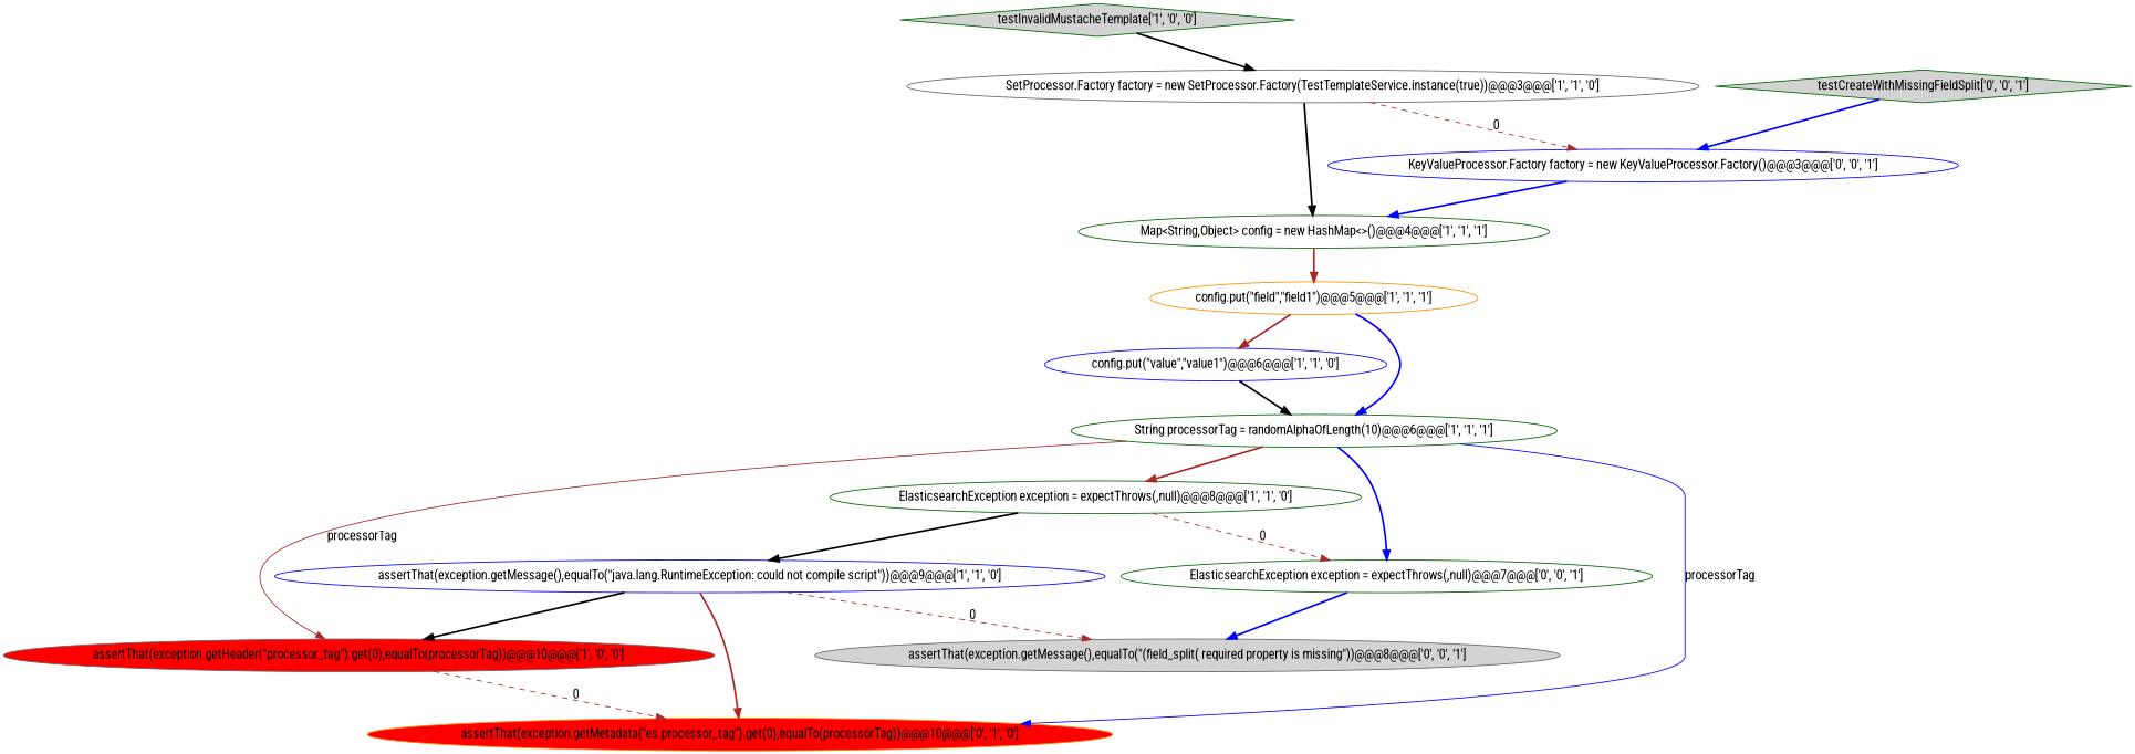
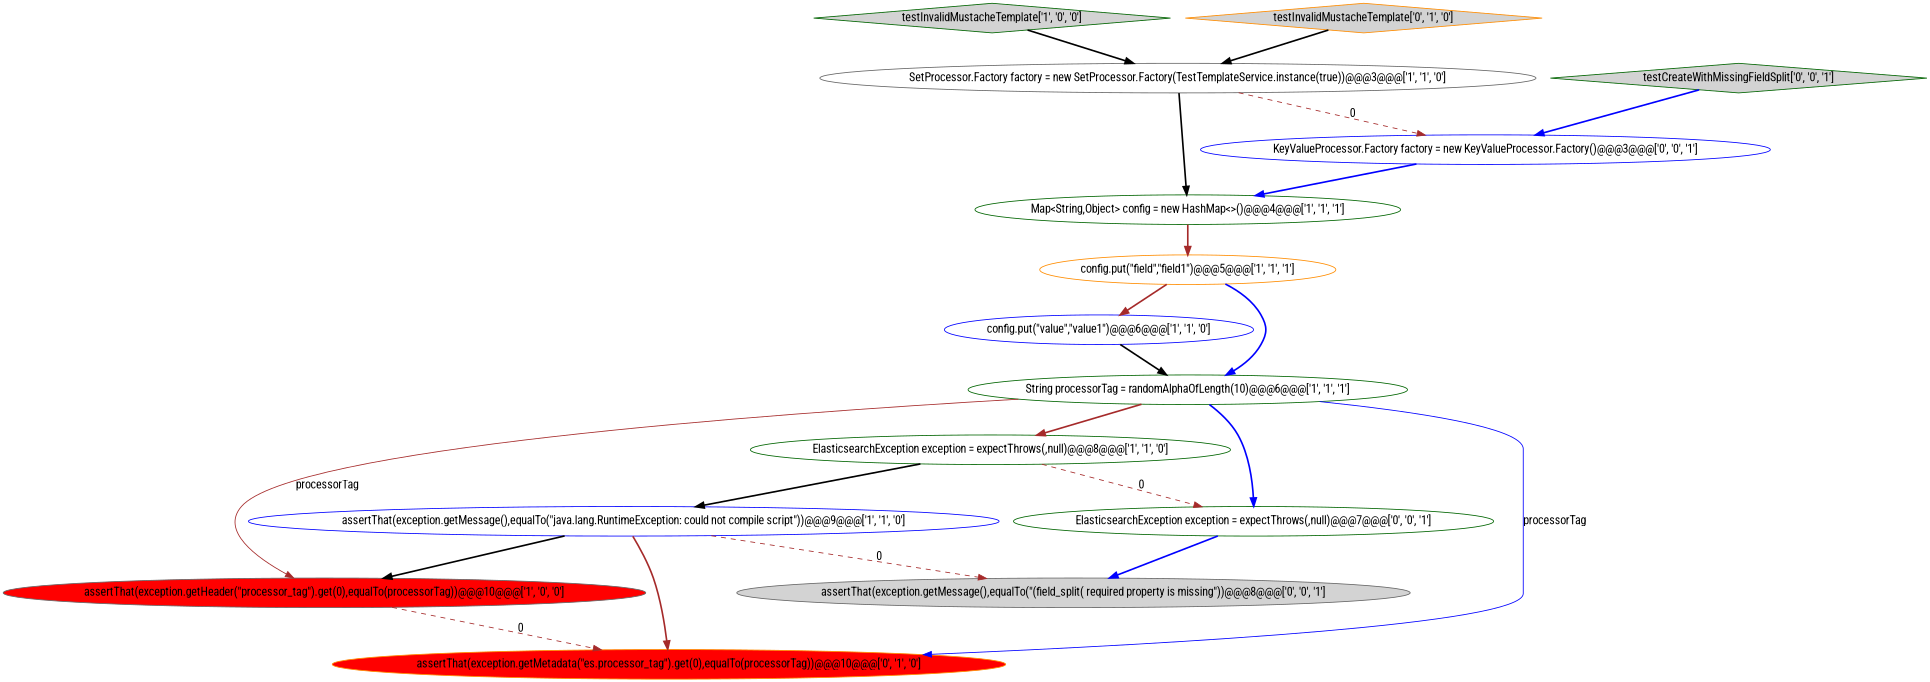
  digraph {
    fontname="Roboto Condensed"
    node [fillcolor=white shape=ellipse style=filled color=darkgreen fontname="Roboto Condensed"]
    edge [style=bold color=brown fontname="Roboto Condensed"]
    n1 [fillcolor=red label="assertThat(exception.getHeader(\"processor_tag\").get(0),equalTo(processorTag))@@@10@@@['1', '0', '0']" color=gray40]
    n2 [fillcolor=red label="assertThat(exception.getMetadata(\"es.processor_tag\").get(0),equalTo(processorTag))@@@10@@@['0', '1', '0']" color=darkorange]
    n3 [label="ElasticsearchException exception = expectThrows(,null)@@@7@@@['0', '0', '1']"]
    n4 [fillcolor=lightgray label="assertThat(exception.getMessage(),equalTo(\"(field_split( required property is missing\"))@@@8@@@['0', '0', '1']" color=gray40]
    n5 [label="config.put(\"value\",\"value1\")@@@6@@@['1', '1', '0']" color=blue]
    n6 [label="String processorTag = randomAlphaOfLength(10)@@@6@@@['1', '1', '1']"]
    n7 [label="SetProcessor.Factory factory = new SetProcessor.Factory(TestTemplateService.instance(true))@@@3@@@['1', '1', '0']" color=gray40]
    n8 [label="Map<String,Object> config = new HashMap<>()@@@4@@@['1', '1', '1']"]
    n9 [label="KeyValueProcessor.Factory factory = new KeyValueProcessor.Factory()@@@3@@@['0', '0', '1']" color=blue]
    n10 [label="config.put(\"field\",\"field1\")@@@5@@@['1', '1', '1']" color=darkorange]
    n11 [label="ElasticsearchException exception = expectThrows(,null)@@@8@@@['1', '1', '0']"]
    n12 [label="assertThat(exception.getMessage(),equalTo(\"java.lang.RuntimeException: could not compile script\"))@@@9@@@['1', '1', '0']" color=blue]
    n13 [fillcolor=lightgray label="testInvalidMustacheTemplate['1', '0', '0']" shape=diamond]
+   n14 [fillcolor=lightgray label="testInvalidMustacheTemplate['0', '1', '0']" shape=diamond color=darkorange]
    n15 [fillcolor=lightgray label="testCreateWithMissingFieldSplit['0', '0', '1']" shape=diamond]
    n1 -> n2 [label=0 style=dashed]
    n3 -> n4 [color=blue]
    n5 -> n6 [color=black]
    n6 -> n1 [label=processorTag style=solid]
    n6 -> n2 [label=processorTag style=solid color=blue]
    n6 -> n3 [color=blue]
    n6 -> n11
    n7 -> n8 [color=black]
    n7 -> n9 [label=0 style=dashed]
    n8 -> n10
    n9 -> n8 [color=blue]
    n10 -> n5
    n10 -> n6 [color=blue]
    n11 -> n3 [label=0 style=dashed]
    n11 -> n12 [color=black]
    n12 -> n1 [color=black]
    n12 -> n2
    n12 -> n4 [label=0 style=dashed]
    n13 -> n7 [color=black]
+   n14 -> n7 [color=black]
    n15 -> n9 [color=blue]
  }
